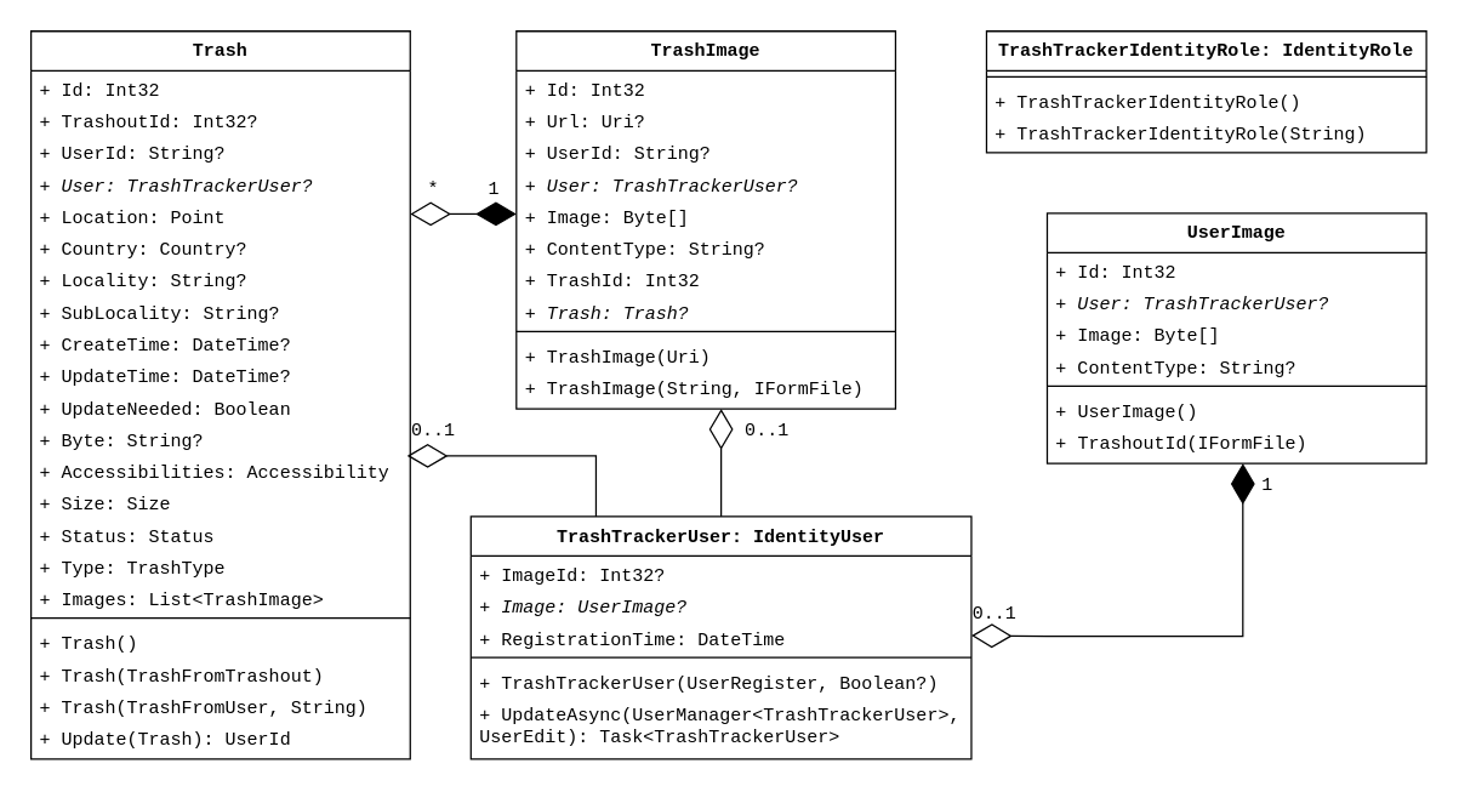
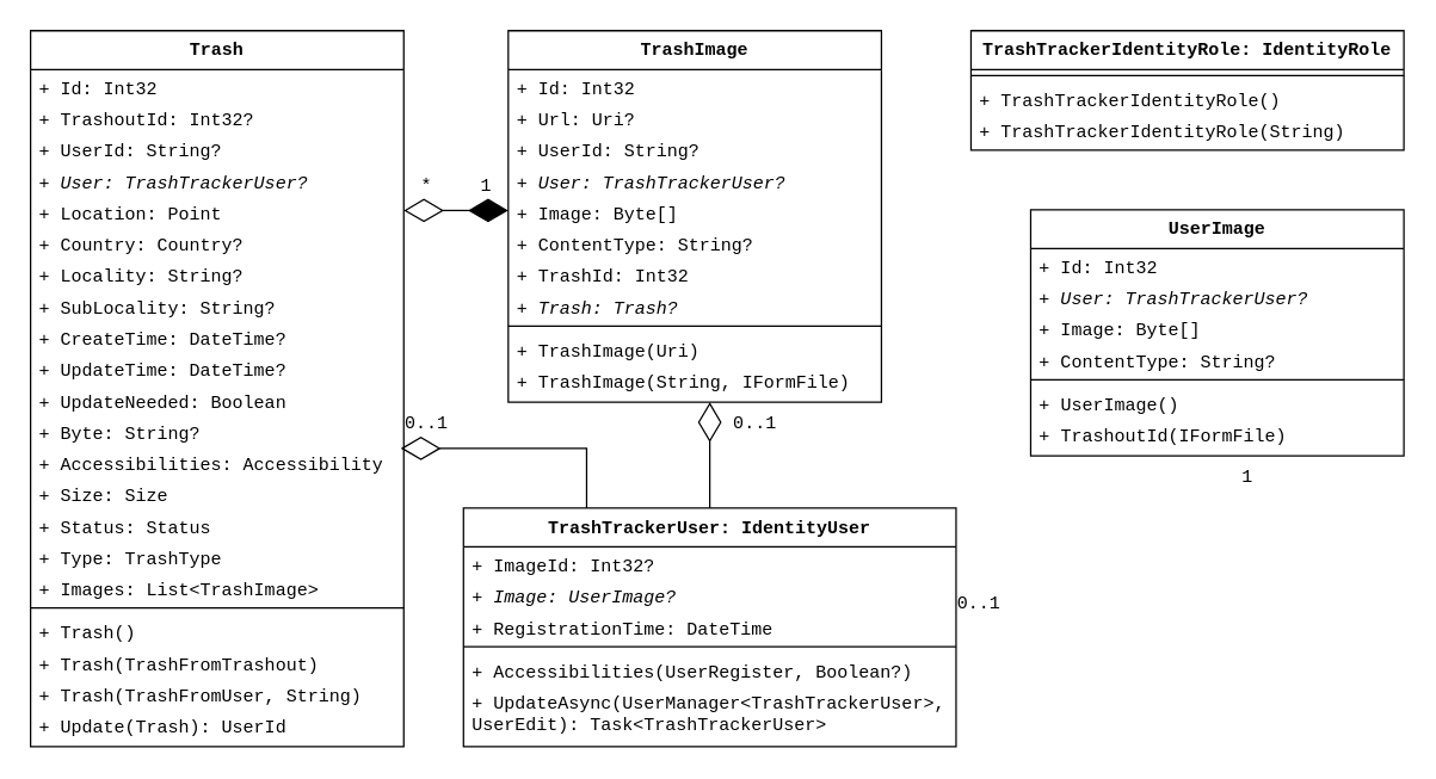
  <mxCell id="0" />
  <mxCell id="1" parent="0" />
  <mxCell id="2" value="&lt;font&gt;Trash&lt;/font&gt;" style="swimlane;fontStyle=1;align=center;verticalAlign=top;childLayout=stackLayout;horizontal=1;startSize=26;horizontalStack=0;resizeParent=1;resizeParentMax=0;resizeLast=0;collapsible=1;marginBottom=0;whiteSpace=wrap;html=1;fontFamily=Courier New;fillColor=none;" vertex="1" parent="1"><mxGeometry x="20" y="20" width="250" height="480" as="geometry" /></mxCell>
  <mxCell id="3" value="+ Id: Int32" style="text;strokeColor=none;fillColor=none;align=left;verticalAlign=top;spacingLeft=4;spacingRight=4;overflow=hidden;rotatable=0;points=[[0,0.5],[1,0.5]];portConstraint=eastwest;whiteSpace=wrap;html=1;fontFamily=Courier New;" vertex="1" parent="2"><mxGeometry y="26" width="250" height="21" as="geometry" /></mxCell>
  <mxCell id="4" value="+ TrashoutId: Int32?" style="text;strokeColor=none;fillColor=none;align=left;verticalAlign=top;spacingLeft=4;spacingRight=4;overflow=hidden;rotatable=0;points=[[0,0.5],[1,0.5]];portConstraint=eastwest;whiteSpace=wrap;html=1;fontFamily=Courier New;" vertex="1" parent="2"><mxGeometry y="47" width="250" height="21" as="geometry" /></mxCell>
  <mxCell id="5" value="+ UserId: String?&lt;div&gt;&lt;br&gt;&lt;/div&gt;" style="text;strokeColor=none;fillColor=none;align=left;verticalAlign=top;spacingLeft=4;spacingRight=4;overflow=hidden;rotatable=0;points=[[0,0.5],[1,0.5]];portConstraint=eastwest;whiteSpace=wrap;html=1;fontFamily=Courier New;" vertex="1" parent="2"><mxGeometry y="68" width="250" height="21" as="geometry" /></mxCell>
  <mxCell id="6" value="+ User: TrashTrackerUser?" style="text;strokeColor=none;fillColor=none;align=left;verticalAlign=top;spacingLeft=4;spacingRight=4;overflow=hidden;rotatable=0;points=[[0,0.5],[1,0.5]];portConstraint=eastwest;whiteSpace=wrap;html=1;fontFamily=Courier New;fontStyle=2" vertex="1" parent="2"><mxGeometry y="89" width="250" height="21" as="geometry" /></mxCell>
  <mxCell id="7" value="+ Location: Point" style="text;strokeColor=none;fillColor=none;align=left;verticalAlign=top;spacingLeft=4;spacingRight=4;overflow=hidden;rotatable=0;points=[[0,0.5],[1,0.5]];portConstraint=eastwest;whiteSpace=wrap;html=1;fontFamily=Courier New;" vertex="1" parent="2"><mxGeometry y="110" width="250" height="21" as="geometry" /></mxCell>
  <mxCell id="8" value="+ Country: Country?" style="text;strokeColor=none;fillColor=none;align=left;verticalAlign=top;spacingLeft=4;spacingRight=4;overflow=hidden;rotatable=0;points=[[0,0.5],[1,0.5]];portConstraint=eastwest;whiteSpace=wrap;html=1;fontFamily=Courier New;" vertex="1" parent="2"><mxGeometry y="131" width="250" height="21" as="geometry" /></mxCell>
  <mxCell id="9" value="+ Locality: String?" style="text;strokeColor=none;fillColor=none;align=left;verticalAlign=top;spacingLeft=4;spacingRight=4;overflow=hidden;rotatable=0;points=[[0,0.5],[1,0.5]];portConstraint=eastwest;whiteSpace=wrap;html=1;fontFamily=Courier New;" vertex="1" parent="2"><mxGeometry y="152" width="250" height="21" as="geometry" /></mxCell>
  <mxCell id="10" value="+ SubLocality: String?" style="text;strokeColor=none;fillColor=none;align=left;verticalAlign=top;spacingLeft=4;spacingRight=4;overflow=hidden;rotatable=0;points=[[0,0.5],[1,0.5]];portConstraint=eastwest;whiteSpace=wrap;html=1;fontFamily=Courier New;" vertex="1" parent="2"><mxGeometry y="173" width="250" height="21" as="geometry" /></mxCell>
  <mxCell id="11" value="+ CreateTime: DateTime?" style="text;strokeColor=none;fillColor=none;align=left;verticalAlign=top;spacingLeft=4;spacingRight=4;overflow=hidden;rotatable=0;points=[[0,0.5],[1,0.5]];portConstraint=eastwest;whiteSpace=wrap;html=1;fontFamily=Courier New;" vertex="1" parent="2"><mxGeometry y="194" width="250" height="21" as="geometry" /></mxCell>
  <mxCell id="12" value="+ UpdateTime: DateTime?" style="text;strokeColor=none;fillColor=none;align=left;verticalAlign=top;spacingLeft=4;spacingRight=4;overflow=hidden;rotatable=0;points=[[0,0.5],[1,0.5]];portConstraint=eastwest;whiteSpace=wrap;html=1;fontFamily=Courier New;" vertex="1" parent="2"><mxGeometry y="215" width="250" height="21" as="geometry" /></mxCell>
  <mxCell id="13" value="+ UpdateNeeded: Boolean" style="text;strokeColor=none;fillColor=none;align=left;verticalAlign=top;spacingLeft=4;spacingRight=4;overflow=hidden;rotatable=0;points=[[0,0.5],[1,0.5]];portConstraint=eastwest;whiteSpace=wrap;html=1;fontFamily=Courier New;" vertex="1" parent="2"><mxGeometry y="236" width="250" height="21" as="geometry" /></mxCell>
  <mxCell id="14" value="+ Byte: String?" style="text;strokeColor=none;fillColor=none;align=left;verticalAlign=top;spacingLeft=4;spacingRight=4;overflow=hidden;rotatable=0;points=[[0,0.5],[1,0.5]];portConstraint=eastwest;whiteSpace=wrap;html=1;fontFamily=Courier New;" vertex="1" parent="2"><mxGeometry y="257" width="250" height="21" as="geometry" /></mxCell>
  <mxCell id="15" value="+ Accessibilities: Accessibility" style="text;strokeColor=none;fillColor=none;align=left;verticalAlign=top;spacingLeft=4;spacingRight=4;overflow=hidden;rotatable=0;points=[[0,0.5],[1,0.5]];portConstraint=eastwest;whiteSpace=wrap;html=1;fontFamily=Courier New;" vertex="1" parent="2"><mxGeometry y="278" width="250" height="21" as="geometry" /></mxCell>
  <mxCell id="16" value="+ Size: Size" style="text;strokeColor=none;fillColor=none;align=left;verticalAlign=top;spacingLeft=4;spacingRight=4;overflow=hidden;rotatable=0;points=[[0,0.5],[1,0.5]];portConstraint=eastwest;whiteSpace=wrap;html=1;fontFamily=Courier New;" vertex="1" parent="2"><mxGeometry y="299" width="250" height="21" as="geometry" /></mxCell>
  <mxCell id="17" value="+ Status: Status" style="text;strokeColor=none;fillColor=none;align=left;verticalAlign=top;spacingLeft=4;spacingRight=4;overflow=hidden;rotatable=0;points=[[0,0.5],[1,0.5]];portConstraint=eastwest;whiteSpace=wrap;html=1;fontFamily=Courier New;" vertex="1" parent="2"><mxGeometry y="320" width="250" height="21" as="geometry" /></mxCell>
  <mxCell id="18" value="+ Type: TrashType" style="text;strokeColor=none;fillColor=none;align=left;verticalAlign=top;spacingLeft=4;spacingRight=4;overflow=hidden;rotatable=0;points=[[0,0.5],[1,0.5]];portConstraint=eastwest;whiteSpace=wrap;html=1;fontFamily=Courier New;" vertex="1" parent="2"><mxGeometry y="341" width="250" height="21" as="geometry" /></mxCell>
  <mxCell id="19" value="+ Images: List&amp;lt;TrashImage&amp;gt;" style="text;strokeColor=none;fillColor=none;align=left;verticalAlign=top;spacingLeft=4;spacingRight=4;overflow=hidden;rotatable=0;points=[[0,0.5],[1,0.5]];portConstraint=eastwest;whiteSpace=wrap;html=1;fontFamily=Courier New;" vertex="1" parent="2"><mxGeometry y="362" width="250" height="21" as="geometry" /></mxCell>
  <mxCell id="20" value="" style="line;strokeWidth=1;fillColor=none;align=left;verticalAlign=middle;spacingTop=-1;spacingLeft=3;spacingRight=3;rotatable=0;labelPosition=right;points=[];portConstraint=eastwest;strokeColor=inherit;" vertex="1" parent="2"><mxGeometry y="383" width="250" height="8" as="geometry" /></mxCell>
  <mxCell id="21" value="+ Trash()" style="text;strokeColor=none;fillColor=none;align=left;verticalAlign=top;spacingLeft=4;spacingRight=4;overflow=hidden;rotatable=0;points=[[0,0.5],[1,0.5]];portConstraint=eastwest;whiteSpace=wrap;html=1;fontFamily=Courier New;" vertex="1" parent="2"><mxGeometry y="391" width="250" height="21" as="geometry" /></mxCell>
  <mxCell id="22" value="+ Trash(TrashFromTrashout)" style="text;strokeColor=none;fillColor=none;align=left;verticalAlign=top;spacingLeft=4;spacingRight=4;overflow=hidden;rotatable=0;points=[[0,0.5],[1,0.5]];portConstraint=eastwest;whiteSpace=wrap;html=1;fontFamily=Courier New;" vertex="1" parent="2"><mxGeometry y="412" width="250" height="21" as="geometry" /></mxCell>
  <mxCell id="23" value="+ Trash(TrashFromUser, String)" style="text;strokeColor=none;fillColor=none;align=left;verticalAlign=top;spacingLeft=4;spacingRight=4;overflow=hidden;rotatable=0;points=[[0,0.5],[1,0.5]];portConstraint=eastwest;whiteSpace=wrap;html=1;fontFamily=Courier New;" vertex="1" parent="2"><mxGeometry y="433" width="250" height="21" as="geometry" /></mxCell>
  <mxCell id="24" value="+ Update(Trash): UserId" style="text;strokeColor=none;fillColor=none;align=left;verticalAlign=top;spacingLeft=4;spacingRight=4;overflow=hidden;rotatable=0;points=[[0,0.5],[1,0.5]];portConstraint=eastwest;whiteSpace=wrap;html=1;fontFamily=Courier New;" vertex="1" parent="2"><mxGeometry y="454" width="250" height="26" as="geometry" /></mxCell>
  <mxCell id="25" value="&lt;font&gt;TrashImage&lt;/font&gt;" style="swimlane;fontStyle=1;align=center;verticalAlign=top;childLayout=stackLayout;horizontal=1;startSize=26;horizontalStack=0;resizeParent=1;resizeParentMax=0;resizeLast=0;collapsible=1;marginBottom=0;whiteSpace=wrap;html=1;fontFamily=Courier New;fillColor=none;" vertex="1" parent="1"><mxGeometry x="340" y="20" width="250" height="249" as="geometry" /></mxCell>
  <mxCell id="26" value="+ Id: Int32" style="text;strokeColor=none;fillColor=none;align=left;verticalAlign=top;spacingLeft=4;spacingRight=4;overflow=hidden;rotatable=0;points=[[0,0.5],[1,0.5]];portConstraint=eastwest;whiteSpace=wrap;html=1;fontFamily=Courier New;" vertex="1" parent="25"><mxGeometry y="26" width="250" height="21" as="geometry" /></mxCell>
  <mxCell id="27" value="+ Url: Uri?" style="text;strokeColor=none;fillColor=none;align=left;verticalAlign=top;spacingLeft=4;spacingRight=4;overflow=hidden;rotatable=0;points=[[0,0.5],[1,0.5]];portConstraint=eastwest;whiteSpace=wrap;html=1;fontFamily=Courier New;" vertex="1" parent="25"><mxGeometry y="47" width="250" height="21" as="geometry" /></mxCell>
  <mxCell id="28" value="+ UserId: String?&lt;div&gt;&lt;br&gt;&lt;/div&gt;" style="text;strokeColor=none;fillColor=none;align=left;verticalAlign=top;spacingLeft=4;spacingRight=4;overflow=hidden;rotatable=0;points=[[0,0.5],[1,0.5]];portConstraint=eastwest;whiteSpace=wrap;html=1;fontFamily=Courier New;" vertex="1" parent="25"><mxGeometry y="68" width="250" height="21" as="geometry" /></mxCell>
  <mxCell id="29" value="+ User: TrashTrackerUser?" style="text;strokeColor=none;fillColor=none;align=left;verticalAlign=top;spacingLeft=4;spacingRight=4;overflow=hidden;rotatable=0;points=[[0,0.5],[1,0.5]];portConstraint=eastwest;whiteSpace=wrap;html=1;fontFamily=Courier New;fontStyle=2" vertex="1" parent="25"><mxGeometry y="89" width="250" height="21" as="geometry" /></mxCell>
  <mxCell id="30" value="+ Image: Byte[]" style="text;strokeColor=none;fillColor=none;align=left;verticalAlign=top;spacingLeft=4;spacingRight=4;overflow=hidden;rotatable=0;points=[[0,0.5],[1,0.5]];portConstraint=eastwest;whiteSpace=wrap;html=1;fontFamily=Courier New;" vertex="1" parent="25"><mxGeometry y="110" width="250" height="21" as="geometry" /></mxCell>
  <mxCell id="31" value="+ ContentType: String?" style="text;strokeColor=none;fillColor=none;align=left;verticalAlign=top;spacingLeft=4;spacingRight=4;overflow=hidden;rotatable=0;points=[[0,0.5],[1,0.5]];portConstraint=eastwest;whiteSpace=wrap;html=1;fontFamily=Courier New;" vertex="1" parent="25"><mxGeometry y="131" width="250" height="21" as="geometry" /></mxCell>
  <mxCell id="32" value="+ TrashId: Int32" style="text;strokeColor=none;fillColor=none;align=left;verticalAlign=top;spacingLeft=4;spacingRight=4;overflow=hidden;rotatable=0;points=[[0,0.5],[1,0.5]];portConstraint=eastwest;whiteSpace=wrap;html=1;fontFamily=Courier New;" vertex="1" parent="25"><mxGeometry y="152" width="250" height="21" as="geometry" /></mxCell>
  <mxCell id="33" value="+ Trash: Trash?" style="text;strokeColor=none;fillColor=none;align=left;verticalAlign=top;spacingLeft=4;spacingRight=4;overflow=hidden;rotatable=0;points=[[0,0.5],[1,0.5]];portConstraint=eastwest;whiteSpace=wrap;html=1;fontFamily=Courier New;fontStyle=2" vertex="1" parent="25"><mxGeometry y="173" width="250" height="21" as="geometry" /></mxCell>
  <mxCell id="34" value="" style="line;strokeWidth=1;fillColor=none;align=left;verticalAlign=middle;spacingTop=-1;spacingLeft=3;spacingRight=3;rotatable=0;labelPosition=right;points=[];portConstraint=eastwest;strokeColor=inherit;" vertex="1" parent="25"><mxGeometry y="194" width="250" height="8" as="geometry" /></mxCell>
  <mxCell id="35" value="+ TrashImage(Uri)" style="text;strokeColor=none;fillColor=none;align=left;verticalAlign=top;spacingLeft=4;spacingRight=4;overflow=hidden;rotatable=0;points=[[0,0.5],[1,0.5]];portConstraint=eastwest;whiteSpace=wrap;html=1;fontFamily=Courier New;" vertex="1" parent="25"><mxGeometry y="202" width="250" height="21" as="geometry" /></mxCell>
  <mxCell id="36" value="+ TrashImage(String, IFormFile)" style="text;strokeColor=none;fillColor=none;align=left;verticalAlign=top;spacingLeft=4;spacingRight=4;overflow=hidden;rotatable=0;points=[[0,0.5],[1,0.5]];portConstraint=eastwest;whiteSpace=wrap;html=1;fontFamily=Courier New;" vertex="1" parent="25"><mxGeometry y="223" width="250" height="26" as="geometry" /></mxCell>
  <mxCell id="37" style="edgeStyle=orthogonalEdgeStyle;rounded=0;orthogonalLoop=1;jettySize=auto;html=1;exitX=0.5;exitY=0;exitDx=0;exitDy=0;strokeColor=default;align=center;verticalAlign=middle;fontFamily=Helvetica;fontSize=11;fontColor=default;labelBackgroundColor=default;startSize=12;endArrow=diamondThin;endFill=0;endSize=24;" edge="1" parent="1" source="38" target="25"><mxGeometry relative="1" as="geometry"><Array as="points"><mxPoint x="475" y="310" /><mxPoint x="475" y="310" /></Array></mxGeometry></mxCell>
  <mxCell id="38" value="&lt;font&gt;TrashTrackerUser: IdentityUser&lt;/font&gt;" style="swimlane;fontStyle=1;align=center;verticalAlign=top;childLayout=stackLayout;horizontal=1;startSize=26;horizontalStack=0;resizeParent=1;resizeParentMax=0;resizeLast=0;collapsible=1;marginBottom=0;whiteSpace=wrap;html=1;fontFamily=Courier New;fillColor=none;" vertex="1" parent="1"><mxGeometry x="310" y="340" width="330" height="160" as="geometry" /></mxCell>
  <mxCell id="39" value="+ ImageId: Int32?" style="text;strokeColor=none;fillColor=none;align=left;verticalAlign=top;spacingLeft=4;spacingRight=4;overflow=hidden;rotatable=0;points=[[0,0.5],[1,0.5]];portConstraint=eastwest;whiteSpace=wrap;html=1;fontFamily=Courier New;" vertex="1" parent="38"><mxGeometry y="26" width="330" height="21" as="geometry" /></mxCell>
  <mxCell id="40" value="&lt;i&gt;+ Image: UserImage?&lt;/i&gt;" style="text;strokeColor=none;fillColor=none;align=left;verticalAlign=top;spacingLeft=4;spacingRight=4;overflow=hidden;rotatable=0;points=[[0,0.5],[1,0.5]];portConstraint=eastwest;whiteSpace=wrap;html=1;fontFamily=Courier New;" vertex="1" parent="38"><mxGeometry y="47" width="330" height="21" as="geometry" /></mxCell>
  <mxCell id="41" value="+ RegistrationTime: DateTime" style="text;strokeColor=none;fillColor=none;align=left;verticalAlign=top;spacingLeft=4;spacingRight=4;overflow=hidden;rotatable=0;points=[[0,0.5],[1,0.5]];portConstraint=eastwest;whiteSpace=wrap;html=1;fontFamily=Courier New;" vertex="1" parent="38"><mxGeometry y="68" width="330" height="21" as="geometry" /></mxCell>
  <mxCell id="42" value="" style="line;strokeWidth=1;fillColor=none;align=left;verticalAlign=middle;spacingTop=-1;spacingLeft=3;spacingRight=3;rotatable=0;labelPosition=right;points=[];portConstraint=eastwest;strokeColor=inherit;" vertex="1" parent="38"><mxGeometry y="89" width="330" height="8" as="geometry" /></mxCell>
- <mxCell id="43" value="+ TrashTrackerUser(UserRegister, Boolean?)" style="text;strokeColor=none;fillColor=none;align=left;verticalAlign=top;spacingLeft=4;spacingRight=4;overflow=hidden;rotatable=0;points=[[0,0.5],[1,0.5]];portConstraint=eastwest;whiteSpace=wrap;html=1;fontFamily=Courier New;" vertex="1" parent="38"><mxGeometry y="97" width="330" height="21" as="geometry" /></mxCell>
+ <mxCell id="43" value="+ Accessibilities(UserRegister, Boolean?)" style="text;strokeColor=none;fillColor=none;align=left;verticalAlign=top;spacingLeft=4;spacingRight=4;overflow=hidden;rotatable=0;points=[[0,0.5],[1,0.5]];portConstraint=eastwest;whiteSpace=wrap;html=1;fontFamily=Courier New;" vertex="1" parent="38"><mxGeometry y="97" width="330" height="21" as="geometry" /></mxCell>
  <mxCell id="44" value="+ UpdateAsync(UserManager&amp;lt;TrashTrackerUser&amp;gt;, UserEdit): Task&amp;lt;TrashTrackerUser&amp;gt;" style="text;strokeColor=none;fillColor=none;align=left;verticalAlign=top;spacingLeft=4;spacingRight=4;overflow=hidden;rotatable=0;points=[[0,0.5],[1,0.5]];portConstraint=eastwest;whiteSpace=wrap;html=1;fontFamily=Courier New;" vertex="1" parent="38"><mxGeometry y="118" width="330" height="42" as="geometry" /></mxCell>
  <mxCell id="45" value="&lt;font&gt;UserImage&lt;/font&gt;" style="swimlane;fontStyle=1;align=center;verticalAlign=top;childLayout=stackLayout;horizontal=1;startSize=26;horizontalStack=0;resizeParent=1;resizeParentMax=0;resizeLast=0;collapsible=1;marginBottom=0;whiteSpace=wrap;html=1;fontFamily=Courier New;fillColor=none;" vertex="1" parent="1"><mxGeometry x="690" y="140" width="250" height="165" as="geometry" /></mxCell>
  <mxCell id="46" value="+ Id: Int32" style="text;strokeColor=none;fillColor=none;align=left;verticalAlign=top;spacingLeft=4;spacingRight=4;overflow=hidden;rotatable=0;points=[[0,0.5],[1,0.5]];portConstraint=eastwest;whiteSpace=wrap;html=1;fontFamily=Courier New;" vertex="1" parent="45"><mxGeometry y="26" width="250" height="21" as="geometry" /></mxCell>
  <mxCell id="47" value="+ User: TrashTrackerUser?" style="text;strokeColor=none;fillColor=none;align=left;verticalAlign=top;spacingLeft=4;spacingRight=4;overflow=hidden;rotatable=0;points=[[0,0.5],[1,0.5]];portConstraint=eastwest;whiteSpace=wrap;html=1;fontFamily=Courier New;fontStyle=2" vertex="1" parent="45"><mxGeometry y="47" width="250" height="21" as="geometry" /></mxCell>
  <mxCell id="48" value="+ Image: Byte[]" style="text;strokeColor=none;fillColor=none;align=left;verticalAlign=top;spacingLeft=4;spacingRight=4;overflow=hidden;rotatable=0;points=[[0,0.5],[1,0.5]];portConstraint=eastwest;whiteSpace=wrap;html=1;fontFamily=Courier New;" vertex="1" parent="45"><mxGeometry y="68" width="250" height="21" as="geometry" /></mxCell>
  <mxCell id="49" value="+ ContentType: String?" style="text;strokeColor=none;fillColor=none;align=left;verticalAlign=top;spacingLeft=4;spacingRight=4;overflow=hidden;rotatable=0;points=[[0,0.5],[1,0.5]];portConstraint=eastwest;whiteSpace=wrap;html=1;fontFamily=Courier New;" vertex="1" parent="45"><mxGeometry y="89" width="250" height="21" as="geometry" /></mxCell>
  <mxCell id="50" value="" style="line;strokeWidth=1;fillColor=none;align=left;verticalAlign=middle;spacingTop=-1;spacingLeft=3;spacingRight=3;rotatable=0;labelPosition=right;points=[];portConstraint=eastwest;strokeColor=inherit;" vertex="1" parent="45"><mxGeometry y="110" width="250" height="8" as="geometry" /></mxCell>
  <mxCell id="51" value="+&amp;nbsp;&lt;span style=&quot;text-align: center;&quot;&gt;UserImage&lt;/span&gt;()" style="text;strokeColor=none;fillColor=none;align=left;verticalAlign=top;spacingLeft=4;spacingRight=4;overflow=hidden;rotatable=0;points=[[0,0.5],[1,0.5]];portConstraint=eastwest;whiteSpace=wrap;html=1;fontFamily=Courier New;" vertex="1" parent="45"><mxGeometry y="118" width="250" height="21" as="geometry" /></mxCell>
  <mxCell id="52" value="+&amp;nbsp;&lt;span style=&quot;text-align: center;&quot;&gt;TrashoutId&lt;/span&gt;(IFormFile)" style="text;strokeColor=none;fillColor=none;align=left;verticalAlign=top;spacingLeft=4;spacingRight=4;overflow=hidden;rotatable=0;points=[[0,0.5],[1,0.5]];portConstraint=eastwest;whiteSpace=wrap;html=1;fontFamily=Courier New;" vertex="1" parent="45"><mxGeometry y="139" width="250" height="26" as="geometry" /></mxCell>
  <mxCell id="53" value="&lt;font&gt;TrashTrackerIdentityRole:&amp;nbsp;&lt;/font&gt;IdentityRole" style="swimlane;fontStyle=1;align=center;verticalAlign=top;childLayout=stackLayout;horizontal=1;startSize=26;horizontalStack=0;resizeParent=1;resizeParentMax=0;resizeLast=0;collapsible=1;marginBottom=0;whiteSpace=wrap;html=1;fontFamily=Courier New;fillColor=none;" vertex="1" parent="1"><mxGeometry x="650" y="20" width="290" height="80" as="geometry" /></mxCell>
  <mxCell id="54" value="" style="line;strokeWidth=1;fillColor=none;align=left;verticalAlign=middle;spacingTop=-1;spacingLeft=3;spacingRight=3;rotatable=0;labelPosition=right;points=[];portConstraint=eastwest;strokeColor=inherit;" vertex="1" parent="53"><mxGeometry y="26" width="290" height="8" as="geometry" /></mxCell>
  <mxCell id="55" value="+ TrashTrackerIdentityRole()" style="text;strokeColor=none;fillColor=none;align=left;verticalAlign=top;spacingLeft=4;spacingRight=4;overflow=hidden;rotatable=0;points=[[0,0.5],[1,0.5]];portConstraint=eastwest;whiteSpace=wrap;html=1;fontFamily=Courier New;" vertex="1" parent="53"><mxGeometry y="34" width="290" height="21" as="geometry" /></mxCell>
  <mxCell id="56" value="+ TrashTrackerIdentityRole(String)" style="text;strokeColor=none;fillColor=none;align=left;verticalAlign=top;spacingLeft=4;spacingRight=4;overflow=hidden;rotatable=0;points=[[0,0.5],[1,0.5]];portConstraint=eastwest;whiteSpace=wrap;html=1;fontFamily=Courier New;" vertex="1" parent="53"><mxGeometry y="55" width="290" height="25" as="geometry" /></mxCell>
  <mxCell id="57" style="edgeStyle=orthogonalEdgeStyle;rounded=0;orthogonalLoop=1;jettySize=auto;html=1;exitX=0;exitY=0.5;exitDx=0;exitDy=0;entryX=1;entryY=0.5;entryDx=0;entryDy=0;endArrow=diamondThin;endFill=0;startSize=24;endSize=24;startArrow=diamondThin;startFill=1;" edge="1" parent="1" source="30" target="7"><mxGeometry relative="1" as="geometry" /></mxCell>
  <mxCell id="58" value="*" style="text;html=1;align=center;verticalAlign=middle;resizable=0;points=[];autosize=1;strokeColor=none;fillColor=none;fontFamily=Courier New;" vertex="1" parent="1"><mxGeometry x="270" y="110" width="30" height="30" as="geometry" /></mxCell>
  <mxCell id="59" style="edgeStyle=orthogonalEdgeStyle;rounded=0;orthogonalLoop=1;jettySize=auto;html=1;exitX=0.25;exitY=0;exitDx=0;exitDy=0;entryX=0.992;entryY=0.095;entryDx=0;entryDy=0;entryPerimeter=0;strokeColor=default;align=center;verticalAlign=middle;fontFamily=Helvetica;fontSize=11;fontColor=default;labelBackgroundColor=default;startSize=12;endArrow=diamondThin;endFill=0;endSize=24;" edge="1" parent="1" source="38" target="15"><mxGeometry relative="1" as="geometry" /></mxCell>
  <mxCell id="60" value="0..1" style="text;html=1;align=center;verticalAlign=middle;resizable=0;points=[];autosize=1;strokeColor=none;fillColor=none;fontFamily=Courier New;" vertex="1" parent="1"><mxGeometry x="260" y="269" width="50" height="30" as="geometry" /></mxCell>
  <mxCell id="61" value="0..1" style="text;html=1;align=center;verticalAlign=middle;resizable=0;points=[];autosize=1;strokeColor=none;fillColor=none;fontFamily=Courier New;" vertex="1" parent="1"><mxGeometry x="480" y="269" width="50" height="30" as="geometry" /></mxCell>
- <mxCell id="62" style="edgeStyle=orthogonalEdgeStyle;rounded=0;orthogonalLoop=1;jettySize=auto;html=1;entryX=1;entryY=0.5;entryDx=0;entryDy=0;strokeColor=default;align=center;verticalAlign=middle;fontFamily=Helvetica;fontSize=11;fontColor=default;labelBackgroundColor=default;startSize=24;endArrow=diamondThin;endFill=0;endSize=24;startArrow=diamondThin;startFill=1;exitX=0.516;exitY=1;exitDx=0;exitDy=0;exitPerimeter=0;" edge="1" parent="1" source="52" target="41"><mxGeometry relative="1" as="geometry"><mxPoint x="690" y="419" as="sourcePoint" /><Array as="points"><mxPoint x="819" y="419" /><mxPoint x="690" y="419" /></Array></mxGeometry></mxCell>
  <mxCell id="63" value="1" style="text;html=1;align=center;verticalAlign=middle;resizable=0;points=[];autosize=1;strokeColor=none;fillColor=none;fontFamily=Courier New;" vertex="1" parent="1"><mxGeometry x="820" y="305" width="30" height="30" as="geometry" /></mxCell>
  <mxCell id="64" value="0..1" style="text;html=1;align=center;verticalAlign=middle;resizable=0;points=[];autosize=1;strokeColor=none;fillColor=none;fontFamily=Courier New;" vertex="1" parent="1"><mxGeometry x="630" y="390" width="50" height="30" as="geometry" /></mxCell>
  <mxCell id="65" value="1" style="text;html=1;align=center;verticalAlign=middle;resizable=0;points=[];autosize=1;strokeColor=none;fillColor=none;fontFamily=Courier New;" vertex="1" parent="1"><mxGeometry x="310" y="110" width="30" height="30" as="geometry" /></mxCell>
